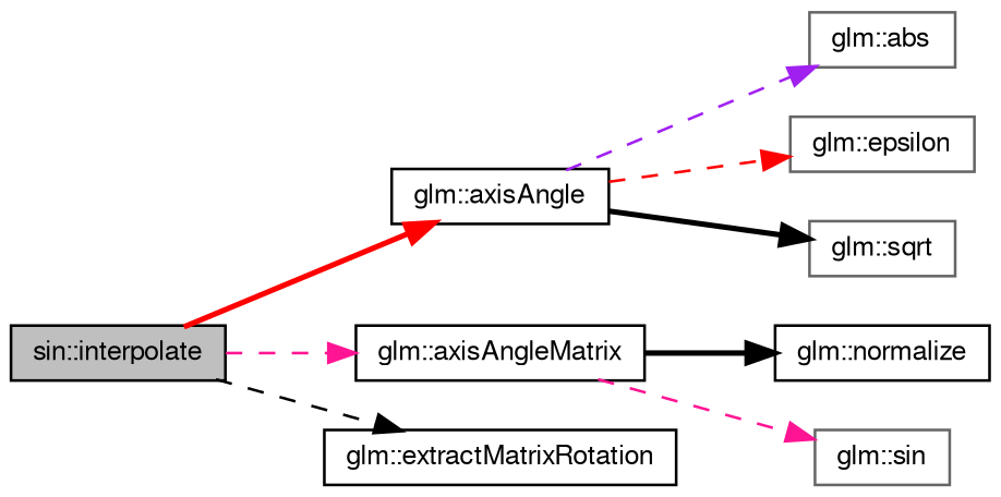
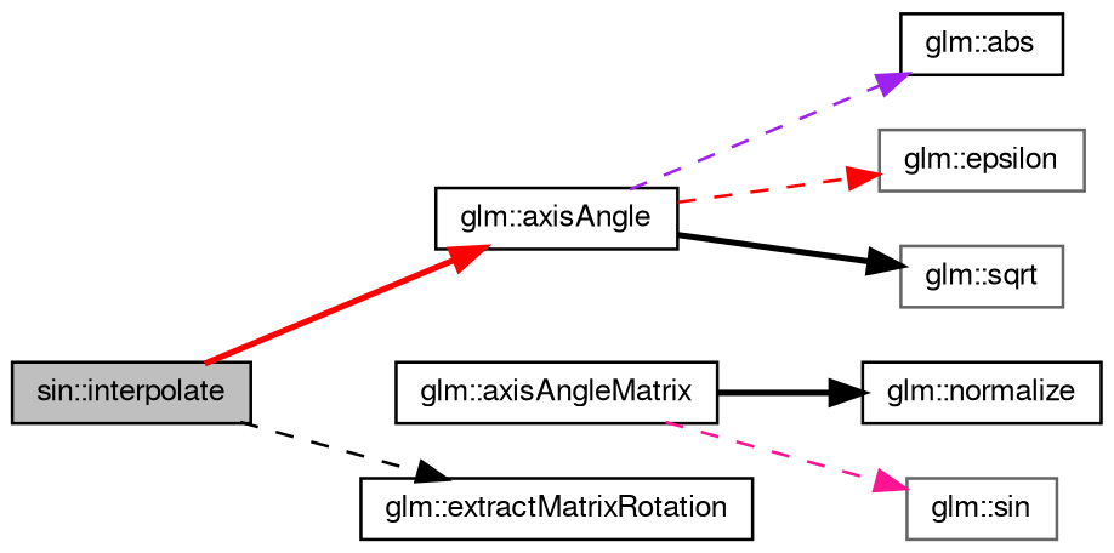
  digraph {
    rankdir=LR
    node [color=black fontname=FreeSans fontsize=10 shape=record]
    edge [color=black fontname=FreeSans fontsize=10 labelfontname=FreeSans labelfontsize=10 style=dashed]
    n1 [fillcolor=grey75 fontcolor=black height=0.2 label="sin::interpolate" style=filled width=0.4]
    n2 [height=0.2 label="glm::axisAngle" width=0.4]
    n3 [height=0.2 label="glm::axisAngleMatrix" width=0.4]
    n4 [height=0.2 label="glm::extractMatrixRotation" width=0.4]
-   n5 [color=gray40 height=0.2 label="glm::abs" width=0.4]
+   n5 [height=0.2 label="glm::abs" width=0.4]
    n6 [color=gray40 height=0.2 label="glm::epsilon" width=0.4]
    n7 [color=gray40 height=0.2 label="glm::sqrt" width=0.4]
    n8 [height=0.2 label="glm::normalize" width=0.4]
    n9 [color=gray40 height=0.2 label="glm::sin" width=0.4]
    n1 -> n2 [color=red style=bold]
-   n1 -> n3 [color=deeppink]
    n1 -> n4
    n2 -> n5 [color=purple]
    n2 -> n6 [color=red]
    n2 -> n7 [style=bold]
    n3 -> n8 [style=bold]
    n3 -> n9 [color=deeppink]
  }
